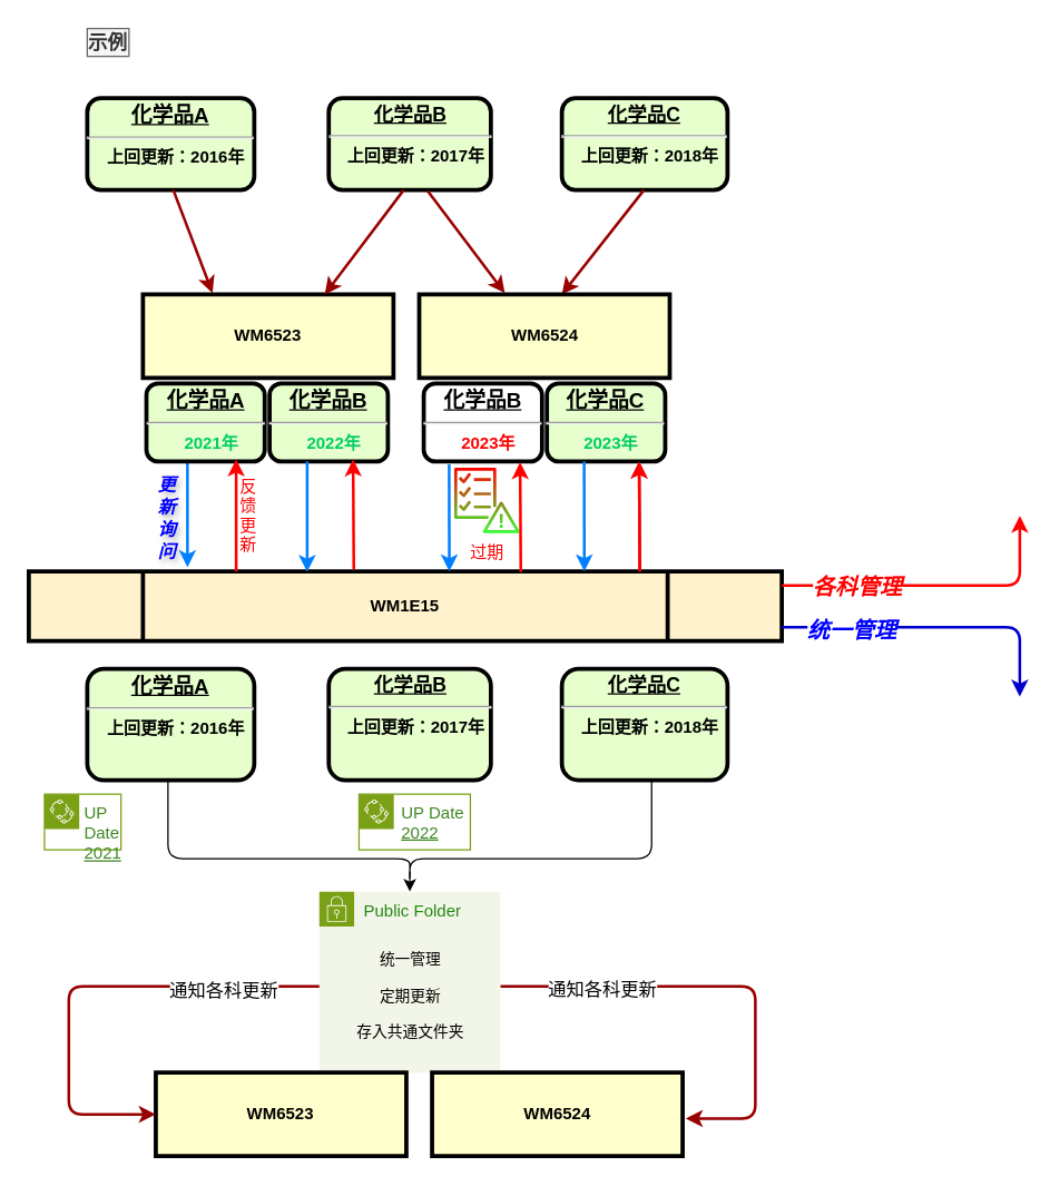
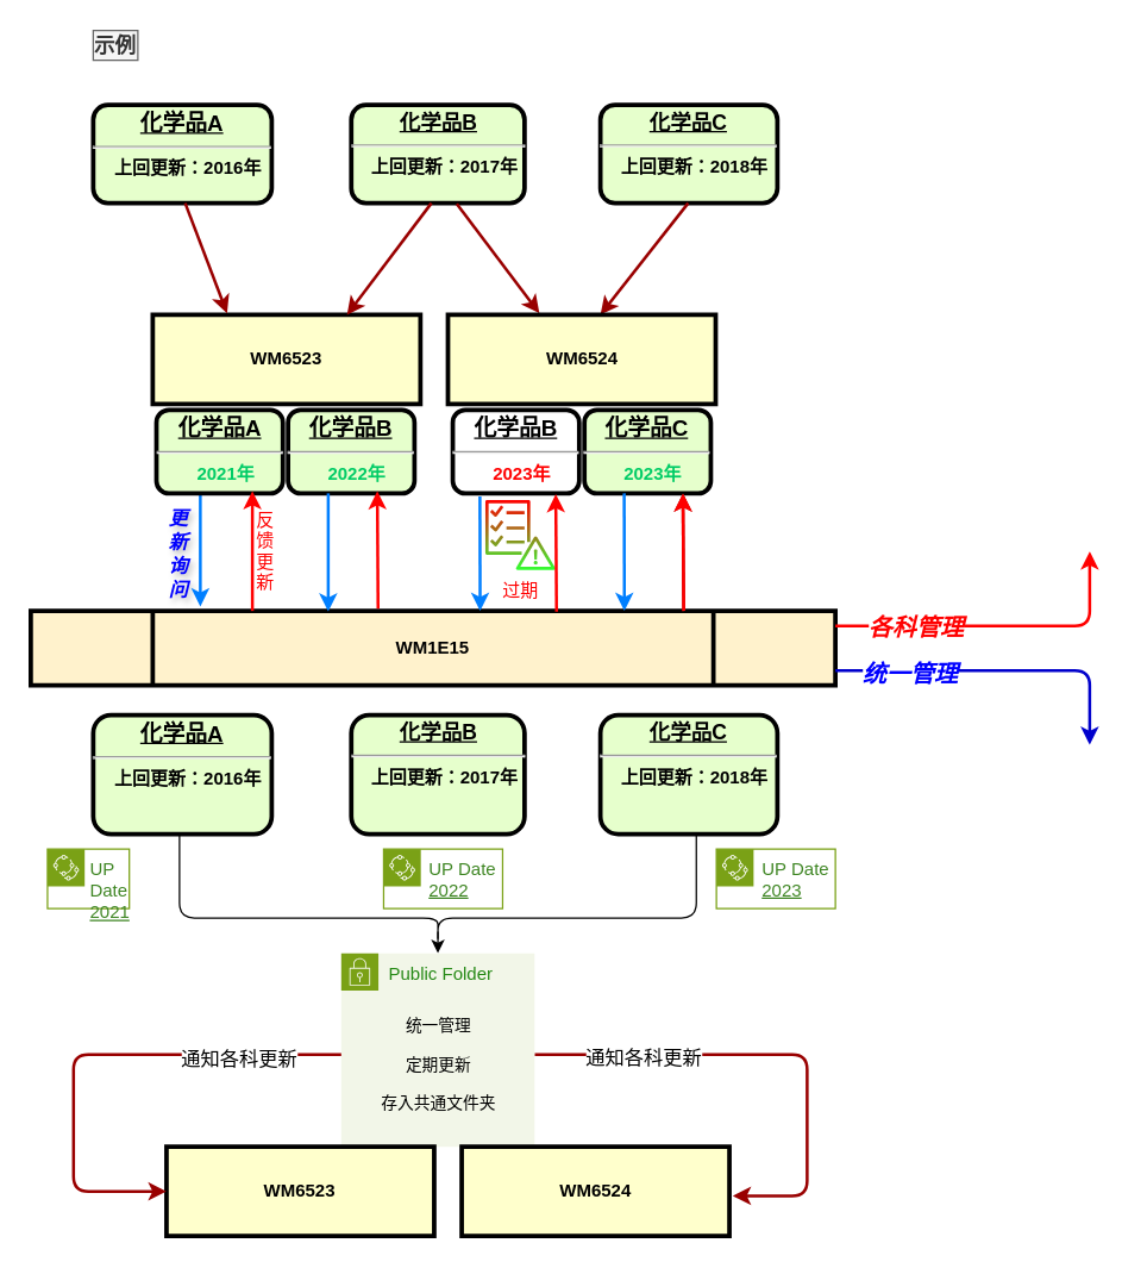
  <mxCell id="0" />
  <mxCell id="1" parent="0" />
  <mxCell id="2" value="&lt;p style=&quot;text-decoration-line: underline; margin: 4px 0px 0px;&quot;&gt;&lt;strong&gt;&lt;font style=&quot;font-size: 14px;&quot;&gt;化学品B&lt;/font&gt;&lt;br&gt;&lt;/strong&gt;&lt;/p&gt;&lt;hr&gt;&lt;p style=&quot;margin: 0px 0px 0px 8px;&quot;&gt;上回更新：2017年&lt;/p&gt;" style="verticalAlign=middle;align=center;overflow=fill;fontSize=12;fontFamily=Helvetica;html=1;rounded=1;fontStyle=1;strokeWidth=3;fillColor=#E6FFCC" parent="1" vertex="1"><mxGeometry x="235.5" y="70" width="116.5" height="66" as="geometry" /></mxCell>
  <mxCell id="3" value="WM6523" style="whiteSpace=wrap;align=center;verticalAlign=middle;fontStyle=1;strokeWidth=3;fillColor=#FFFFCC" parent="1" vertex="1"><mxGeometry x="102" y="211" width="180" height="60" as="geometry" /></mxCell>
  <mxCell id="4" value="WM1E15" style="shape=process;whiteSpace=wrap;align=center;verticalAlign=middle;size=0.152;fontStyle=1;strokeWidth=3;fillColor=#FFF2CC;" parent="1" vertex="1"><mxGeometry x="20" y="410" width="541" height="50" as="geometry" /></mxCell>
  <mxCell id="5" value="" style="edgeStyle=none;noEdgeStyle=1;strokeColor=#990000;strokeWidth=2;entryX=0.75;entryY=0;entryDx=0;entryDy=0;exitX=0.5;exitY=1;exitDx=0;exitDy=0;" parent="1" edge="1"><mxGeometry width="100" height="100" relative="1" as="geometry"><mxPoint x="289.38" y="136" as="sourcePoint" /><mxPoint x="232.63" y="211" as="targetPoint" /></mxGeometry></mxCell>
  <mxCell id="6" value="示例" style="text;spacingTop=-5;align=center;fontFamily=Verdana;fontStyle=1;fillColor=#f5f5f5;strokeColor=#666666;fontColor=#333333;fontSize=14;" parent="1" vertex="1"><mxGeometry x="62" y="20" width="30" height="20" as="geometry" /></mxCell>
  <mxCell id="7" value="更&#10;新&#10;询&#10;问" style="text;spacingTop=-5;align=center;horizontal=1;verticalAlign=top;fontColor=#0000FF;textShadow=1;fontStyle=3;fontSize=13;" parent="1" vertex="1"><mxGeometry x="104.5" y="338.5" width="30" height="61" as="geometry" /></mxCell>
  <mxCell id="8" value="" style="edgeStyle=elbowEdgeStyle;elbow=horizontal;strokeColor=#007FFF;strokeWidth=2;entryX=0.118;entryY=-0.024;entryDx=0;entryDy=0;entryPerimeter=0;" parent="1" source="17" edge="1"><mxGeometry width="100" height="100" relative="1" as="geometry"><mxPoint x="132" y="334.97" as="sourcePoint" /><mxPoint x="133.838" y="407.02" as="targetPoint" /><Array as="points" /></mxGeometry></mxCell>
  <mxCell id="9" value="" style="edgeStyle=elbowEdgeStyle;elbow=horizontal;exitX=1;exitY=0.5;strokeColor=#990000;strokeWidth=2;exitDx=0;exitDy=0;" parent="1" edge="1"><mxGeometry width="100" height="100" relative="1" as="geometry"><mxPoint x="358.75" y="708" as="sourcePoint" /><mxPoint x="492" y="803" as="targetPoint" /><Array as="points"><mxPoint x="542" y="693" /></Array></mxGeometry></mxCell>
  <mxCell id="10" value="&lt;font style=&quot;font-size: 13px;&quot;&gt;通知各科更新&lt;/font&gt;" style="edgeLabel;html=1;align=center;verticalAlign=middle;resizable=0;points=[];" vertex="1" connectable="0" parent="9"><mxGeometry x="-0.554" y="-1" relative="1" as="geometry"><mxPoint as="offset" /></mxGeometry></mxCell>
  <mxCell id="11" value="&lt;p style=&quot;margin: 0px; margin-top: 4px; text-align: center; text-decoration: underline;&quot;&gt;&lt;strong&gt;&lt;font style=&quot;font-size: 15px;&quot;&gt;化学品A&lt;/font&gt;&lt;br&gt;&lt;/strong&gt;&lt;/p&gt;&lt;hr&gt;&lt;p style=&quot;margin: 0px; margin-left: 8px;&quot;&gt;上回更新：2016年&lt;/p&gt;" style="verticalAlign=middle;align=center;overflow=fill;fontSize=12;fontFamily=Helvetica;html=1;rounded=1;fontStyle=1;strokeWidth=3;fillColor=#E6FFCC" vertex="1" parent="1"><mxGeometry x="62" y="70" width="120" height="66" as="geometry" /></mxCell>
  <mxCell id="12" value="" style="edgeStyle=none;noEdgeStyle=1;strokeColor=#990000;strokeWidth=2;" edge="1" parent="1"><mxGeometry width="100" height="100" relative="1" as="geometry"><mxPoint x="123.81" y="136" as="sourcePoint" /><mxPoint x="152" y="210" as="targetPoint" /></mxGeometry></mxCell>
  <mxCell id="13" value="反&#10;馈&#10;更&#10;新" style="text;spacingTop=-5;align=center;fontColor=#FF0000;" vertex="1" parent="1"><mxGeometry x="163" y="340.5" width="30" height="37" as="geometry" /></mxCell>
  <mxCell id="14" value="&lt;p style=&quot;text-decoration-line: underline; margin: 4px 0px 0px;&quot;&gt;&lt;strong&gt;&lt;font style=&quot;font-size: 14px;&quot;&gt;化学品C&lt;/font&gt;&lt;br&gt;&lt;/strong&gt;&lt;/p&gt;&lt;hr&gt;&lt;p style=&quot;margin: 0px 0px 0px 8px;&quot;&gt;上回更新：2018年&lt;/p&gt;" style="verticalAlign=middle;align=center;overflow=fill;fontSize=12;fontFamily=Helvetica;html=1;rounded=1;fontStyle=1;strokeWidth=3;fillColor=#E6FFCC" vertex="1" parent="1"><mxGeometry x="403" y="70" width="119" height="66" as="geometry" /></mxCell>
  <mxCell id="15" value="" style="edgeStyle=none;noEdgeStyle=1;strokeColor=#990000;strokeWidth=2;exitX=0.609;exitY=1.009;exitDx=0;exitDy=0;exitPerimeter=0;" edge="1" parent="1" source="2"><mxGeometry width="100" height="100" relative="1" as="geometry"><mxPoint x="302" y="140" as="sourcePoint" /><mxPoint x="362" y="210" as="targetPoint" /></mxGeometry></mxCell>
  <mxCell id="16" value="" style="edgeStyle=none;noEdgeStyle=1;strokeColor=#990000;strokeWidth=2;entryX=0.75;entryY=0;entryDx=0;entryDy=0;" edge="1" parent="1"><mxGeometry width="100" height="100" relative="1" as="geometry"><mxPoint x="462" y="136" as="sourcePoint" /><mxPoint x="403" y="211" as="targetPoint" /></mxGeometry></mxCell>
  <mxCell id="17" value="&lt;p style=&quot;margin: 0px; margin-top: 4px; text-align: center; text-decoration: underline;&quot;&gt;&lt;strong&gt;&lt;font style=&quot;font-size: 15px;&quot;&gt;化学品A&lt;/font&gt;&lt;br&gt;&lt;/strong&gt;&lt;/p&gt;&lt;hr&gt;&lt;p style=&quot;margin: 0px; margin-left: 8px;&quot;&gt;&lt;font color=&quot;#00cc66&quot;&gt;2021年&lt;/font&gt;&lt;/p&gt;" style="verticalAlign=middle;align=center;overflow=fill;fontSize=12;fontFamily=Helvetica;html=1;rounded=1;fontStyle=1;strokeWidth=3;fillColor=#E6FFCC" vertex="1" parent="1"><mxGeometry x="104.5" y="275" width="85" height="56" as="geometry" /></mxCell>
  <mxCell id="18" value="&lt;p style=&quot;margin: 0px; margin-top: 4px; text-align: center; text-decoration: underline;&quot;&gt;&lt;strong&gt;&lt;font style=&quot;font-size: 15px;&quot;&gt;化学品B&lt;/font&gt;&lt;br&gt;&lt;/strong&gt;&lt;/p&gt;&lt;hr&gt;&lt;p style=&quot;margin: 0px; margin-left: 8px;&quot;&gt;&lt;font color=&quot;#00cc66&quot;&gt;2022年&lt;/font&gt;&lt;/p&gt;" style="verticalAlign=middle;align=center;overflow=fill;fontSize=12;fontFamily=Helvetica;html=1;rounded=1;fontStyle=1;strokeWidth=3;fillColor=#E6FFCC" vertex="1" parent="1"><mxGeometry x="193" y="275" width="85" height="56" as="geometry" /></mxCell>
  <mxCell id="19" value="" style="edgeStyle=elbowEdgeStyle;elbow=horizontal;strokeColor=#007FFF;strokeWidth=2;entryX=0.37;entryY=0.008;entryDx=0;entryDy=0;entryPerimeter=0;" edge="1" parent="1" source="18" target="4"><mxGeometry width="100" height="100" relative="1" as="geometry"><mxPoint x="222.13" y="335.05" as="sourcePoint" /><mxPoint x="222" y="400" as="targetPoint" /><Array as="points" /></mxGeometry></mxCell>
  <mxCell id="20" value="WM6524" style="whiteSpace=wrap;align=center;verticalAlign=middle;fontStyle=1;strokeWidth=3;fillColor=#FFFFCC" vertex="1" parent="1"><mxGeometry x="300.5" y="211" width="180" height="60" as="geometry" /></mxCell>
  <mxCell id="21" value="&lt;p style=&quot;margin: 0px; margin-top: 4px; text-align: center; text-decoration: underline;&quot;&gt;&lt;strong&gt;&lt;font style=&quot;font-size: 15px;&quot;&gt;化学品B&lt;/font&gt;&lt;br&gt;&lt;/strong&gt;&lt;/p&gt;&lt;hr&gt;&lt;p style=&quot;margin: 0px; margin-left: 8px;&quot;&gt;&lt;font color=&quot;#ff0000&quot;&gt;2023年&lt;/font&gt;&lt;/p&gt;" style="verticalAlign=middle;align=center;overflow=fill;fontSize=12;fontFamily=Helvetica;html=1;rounded=1;fontStyle=1;strokeWidth=3;fillColor=#ffffff;" vertex="1" parent="1"><mxGeometry x="303.75" y="275" width="85" height="56" as="geometry" /></mxCell>
  <mxCell id="22" value="&lt;p style=&quot;margin: 0px; margin-top: 4px; text-align: center; text-decoration: underline;&quot;&gt;&lt;strong&gt;&lt;font style=&quot;font-size: 15px;&quot;&gt;化学品C&lt;/font&gt;&lt;br&gt;&lt;/strong&gt;&lt;/p&gt;&lt;hr&gt;&lt;p style=&quot;margin: 0px; margin-left: 8px;&quot;&gt;&lt;font color=&quot;#00cc66&quot;&gt;2023年&lt;/font&gt;&lt;/p&gt;" style="verticalAlign=middle;align=center;overflow=fill;fontSize=12;fontFamily=Helvetica;html=1;rounded=1;fontStyle=1;strokeWidth=3;fillColor=#E6FFCC" vertex="1" parent="1"><mxGeometry x="392.25" y="275" width="85" height="56" as="geometry" /></mxCell>
  <mxCell id="23" value="" style="edgeStyle=elbowEdgeStyle;elbow=horizontal;strokeColor=#007FFF;strokeWidth=2;" edge="1" parent="1"><mxGeometry width="100" height="100" relative="1" as="geometry"><mxPoint x="419" y="331" as="sourcePoint" /><mxPoint x="419.13" y="410" as="targetPoint" /><Array as="points"><mxPoint x="419.13" y="419.05" /></Array></mxGeometry></mxCell>
  <mxCell id="24" value="过期" style="sketch=0;outlineConnect=0;fontColor=#FF0000;gradientColor=#33FF33;fillColor=#FF0000;strokeColor=none;dashed=0;verticalLabelPosition=bottom;verticalAlign=top;align=center;html=1;fontSize=12;fontStyle=0;aspect=fixed;pointerEvents=1;shape=mxgraph.aws4.checklist_fault_tolerant;strokeWidth=11;perimeterSpacing=2;" vertex="1" parent="1"><mxGeometry x="325.39" y="335.5" width="47.61" height="47" as="geometry" /></mxCell>
  <mxCell id="25" value="" style="edgeStyle=elbowEdgeStyle;elbow=horizontal;strokeColor=#007FFF;strokeWidth=2;entryX=0.558;entryY=0;entryDx=0;entryDy=0;entryPerimeter=0;" edge="1" parent="1" target="4"><mxGeometry width="100" height="100" relative="1" as="geometry"><mxPoint x="322" y="333.02" as="sourcePoint" /><mxPoint x="322" y="400" as="targetPoint" /><Array as="points"><mxPoint x="322.13" y="421.07" /></Array></mxGeometry></mxCell>
  <mxCell id="26" value="" style="edgeStyle=none;noEdgeStyle=1;strokeColor=#990000;strokeWidth=2;entryX=0.75;entryY=0;entryDx=0;entryDy=0;" edge="1" parent="1"><mxGeometry width="100" height="100" relative="1" as="geometry"><mxPoint x="459" y="410" as="sourcePoint" /><mxPoint x="458.5" y="331" as="targetPoint" /></mxGeometry></mxCell>
  <mxCell id="27" value="" style="edgeStyle=none;noEdgeStyle=1;strokeColor=#FF0000;strokeWidth=2;entryX=0.75;entryY=0;entryDx=0;entryDy=0;" edge="1" parent="1"><mxGeometry width="100" height="100" relative="1" as="geometry"><mxPoint x="373.5" y="410.5" as="sourcePoint" /><mxPoint x="373" y="331.5" as="targetPoint" /></mxGeometry></mxCell>
  <mxCell id="28" value="" style="edgeStyle=none;noEdgeStyle=1;strokeColor=#FF0000;strokeWidth=2;entryX=0.75;entryY=0;entryDx=0;entryDy=0;" edge="1" parent="1"><mxGeometry width="100" height="100" relative="1" as="geometry"><mxPoint x="459" y="410" as="sourcePoint" /><mxPoint x="458.5" y="331" as="targetPoint" /></mxGeometry></mxCell>
  <mxCell id="29" value="" style="edgeStyle=none;noEdgeStyle=1;strokeColor=#FF0000;strokeWidth=2;entryX=0.75;entryY=0;entryDx=0;entryDy=0;" edge="1" parent="1"><mxGeometry width="100" height="100" relative="1" as="geometry"><mxPoint x="253.5" y="408.5" as="sourcePoint" /><mxPoint x="253" y="329.5" as="targetPoint" /></mxGeometry></mxCell>
  <mxCell id="30" value="" style="edgeStyle=none;noEdgeStyle=1;strokeColor=#FF0000;strokeWidth=2;entryX=0.75;entryY=0;entryDx=0;entryDy=0;" edge="1" parent="1"><mxGeometry width="100" height="100" relative="1" as="geometry"><mxPoint x="169" y="410" as="sourcePoint" /><mxPoint x="169" y="329.5" as="targetPoint" /></mxGeometry></mxCell>
  <mxCell id="31" value="&lt;p style=&quot;margin: 0px; margin-top: 4px; text-align: center; text-decoration: underline;&quot;&gt;&lt;strong&gt;&lt;font style=&quot;font-size: 15px;&quot;&gt;化学品A&lt;/font&gt;&lt;br&gt;&lt;/strong&gt;&lt;/p&gt;&lt;hr&gt;&lt;p style=&quot;margin: 0px; margin-left: 8px;&quot;&gt;上回更新：2016年&lt;/p&gt;" style="verticalAlign=middle;align=center;overflow=fill;fontSize=12;fontFamily=Helvetica;html=1;rounded=1;fontStyle=1;strokeWidth=3;fillColor=#E6FFCC" vertex="1" parent="1"><mxGeometry x="62" y="480" width="120" height="80" as="geometry" /></mxCell>
  <mxCell id="32" value="&lt;p style=&quot;text-decoration-line: underline; margin: 4px 0px 0px;&quot;&gt;&lt;strong&gt;&lt;font style=&quot;font-size: 14px;&quot;&gt;化学品B&lt;/font&gt;&lt;br&gt;&lt;/strong&gt;&lt;/p&gt;&lt;hr&gt;&lt;p style=&quot;margin: 0px 0px 0px 8px;&quot;&gt;上回更新：2017年&lt;/p&gt;" style="verticalAlign=middle;align=center;overflow=fill;fontSize=12;fontFamily=Helvetica;html=1;rounded=1;fontStyle=1;strokeWidth=3;fillColor=#E6FFCC" vertex="1" parent="1"><mxGeometry x="235.5" y="480" width="116.5" height="80" as="geometry" /></mxCell>
  <mxCell id="33" value="&lt;p style=&quot;text-decoration-line: underline; margin: 4px 0px 0px;&quot;&gt;&lt;strong&gt;&lt;font style=&quot;font-size: 14px;&quot;&gt;化学品C&lt;/font&gt;&lt;br&gt;&lt;/strong&gt;&lt;/p&gt;&lt;hr&gt;&lt;p style=&quot;margin: 0px 0px 0px 8px;&quot;&gt;上回更新：2018年&lt;/p&gt;" style="verticalAlign=middle;align=center;overflow=fill;fontSize=12;fontFamily=Helvetica;html=1;rounded=1;fontStyle=1;strokeWidth=3;fillColor=#E6FFCC" vertex="1" parent="1"><mxGeometry x="403" y="480" width="119" height="80" as="geometry" /></mxCell>
  <mxCell id="34" value="Public Folder" style="points=[[0,0],[0.25,0],[0.5,0],[0.75,0],[1,0],[1,0.25],[1,0.5],[1,0.75],[1,1],[0.75,1],[0.5,1],[0.25,1],[0,1],[0,0.75],[0,0.5],[0,0.25]];outlineConnect=0;gradientColor=none;html=1;whiteSpace=wrap;fontSize=12;fontStyle=0;container=1;pointerEvents=0;collapsible=0;recursiveResize=0;shape=mxgraph.aws4.group;grIcon=mxgraph.aws4.group_security_group;grStroke=0;strokeColor=#7AA116;fillColor=#F2F6E8;verticalAlign=top;align=left;spacingLeft=30;fontColor=#248814;dashed=0;strokeWidth=3;" vertex="1" parent="1"><mxGeometry x="228.75" y="640" width="130" height="130" as="geometry" /></mxCell>
  <mxCell id="35" value="&lt;div style=&quot;font-size: 11px;&quot;&gt;&lt;font style=&quot;font-size: 11px;&quot;&gt;统一管理&lt;/font&gt;&lt;/div&gt;&lt;div style=&quot;font-size: 11px;&quot;&gt;&lt;font style=&quot;font-size: 11px;&quot;&gt;&lt;br&gt;&lt;/font&gt;&lt;/div&gt;&lt;div style=&quot;font-size: 11px;&quot;&gt;&lt;font style=&quot;font-size: 11px;&quot;&gt;定期更新&lt;/font&gt;&lt;/div&gt;&lt;div style=&quot;font-size: 11px;&quot;&gt;&lt;font style=&quot;font-size: 11px;&quot;&gt;&lt;br&gt;&lt;/font&gt;&lt;/div&gt;&lt;div style=&quot;font-size: 11px;&quot;&gt;&lt;font style=&quot;font-size: 11px;&quot;&gt;存入共通文件夹&lt;/font&gt;&lt;/div&gt;" style="text;html=1;align=center;verticalAlign=middle;resizable=0;points=[];autosize=1;strokeColor=none;fillColor=none;" vertex="1" parent="34"><mxGeometry x="15" y="35" width="100" height="80" as="geometry" /></mxCell>
  <mxCell id="36" value="WM6523" style="whiteSpace=wrap;align=center;verticalAlign=middle;fontStyle=1;strokeWidth=3;fillColor=#FFFFCC" vertex="1" parent="1"><mxGeometry x="111.25" y="770" width="180" height="60" as="geometry" /></mxCell>
  <mxCell id="37" value="WM6524" style="whiteSpace=wrap;align=center;verticalAlign=middle;fontStyle=1;strokeWidth=3;fillColor=#FFFFCC" vertex="1" parent="1"><mxGeometry x="309.75" y="770" width="180" height="60" as="geometry" /></mxCell>
  <mxCell id="38" value="" style="edgeStyle=elbowEdgeStyle;elbow=horizontal;strokeColor=#990000;strokeWidth=2;entryX=0;entryY=0.5;entryDx=0;entryDy=0;" edge="1" parent="1" target="36"><mxGeometry width="100" height="100" relative="1" as="geometry"><mxPoint x="228.75" y="708" as="sourcePoint" /><mxPoint x="108" y="828" as="targetPoint" /><Array as="points"><mxPoint x="48.75" y="768" /></Array></mxGeometry></mxCell>
  <mxCell id="39" value="&lt;font style=&quot;font-size: 13px;&quot;&gt;通知各科更新&lt;/font&gt;" style="edgeLabel;html=1;align=center;verticalAlign=middle;resizable=0;points=[];" vertex="1" connectable="0" parent="38"><mxGeometry x="-0.586" y="2" relative="1" as="geometry"><mxPoint as="offset" /></mxGeometry></mxCell>
  <mxCell id="40" value="" style="edgeStyle=elbowEdgeStyle;elbow=horizontal;exitX=1;exitY=0.5;strokeColor=#0000CC;strokeWidth=2;exitDx=0;exitDy=0;" edge="1" parent="1"><mxGeometry width="100" height="100" relative="1" as="geometry"><mxPoint x="561" y="450" as="sourcePoint" /><mxPoint x="732" y="500" as="targetPoint" /><Array as="points"><mxPoint x="732" y="510" /></Array></mxGeometry></mxCell>
  <mxCell id="41" value="&lt;i style=&quot;&quot;&gt;&lt;b style=&quot;&quot;&gt;&lt;font style=&quot;font-size: 16px;&quot; color=&quot;#0000ff&quot;&gt;统一管理&lt;/font&gt;&lt;/b&gt;&lt;/i&gt;" style="edgeLabel;html=1;align=center;verticalAlign=middle;resizable=0;points=[];" vertex="1" connectable="0" parent="40"><mxGeometry x="-0.554" y="-1" relative="1" as="geometry"><mxPoint as="offset" /></mxGeometry></mxCell>
  <mxCell id="42" value="" style="edgeStyle=elbowEdgeStyle;elbow=horizontal;exitX=1;exitY=0.5;strokeColor=#FF0000;strokeWidth=2;exitDx=0;exitDy=0;" edge="1" parent="1"><mxGeometry width="100" height="100" relative="1" as="geometry"><mxPoint x="561" y="420" as="sourcePoint" /><mxPoint x="732" y="370" as="targetPoint" /><Array as="points"><mxPoint x="732" y="420.5" /></Array></mxGeometry></mxCell>
  <mxCell id="43" value="&lt;font size=&quot;1&quot; color=&quot;#ff0000&quot;&gt;&lt;b&gt;&lt;i style=&quot;font-size: 16px;&quot;&gt;各科管理&lt;/i&gt;&lt;/b&gt;&lt;/font&gt;" style="edgeLabel;html=1;align=center;verticalAlign=middle;resizable=0;points=[];" vertex="1" connectable="0" parent="42"><mxGeometry x="-0.518" relative="1" as="geometry"><mxPoint as="offset" /></mxGeometry></mxCell>
  <mxCell id="44" style="edgeStyle=orthogonalEdgeStyle;rounded=0;orthogonalLoop=1;jettySize=auto;html=1;exitX=0.1;exitY=0.5;exitDx=0;exitDy=0;exitPerimeter=0;entryX=0.5;entryY=0;entryDx=0;entryDy=0;" edge="1" parent="1" source="45" target="34"><mxGeometry relative="1" as="geometry" /></mxCell>
  <mxCell id="45" value="" style="shape=curlyBracket;whiteSpace=wrap;html=1;rounded=1;flipH=1;labelPosition=right;verticalLabelPosition=middle;align=left;verticalAlign=middle;rotation=90;size=0.225;" vertex="1" parent="1"><mxGeometry x="257.25" y="422.5" width="73" height="347.5" as="geometry" /></mxCell>
  <mxCell id="46" value="&lt;div style=&quot;text-align: left;&quot;&gt;&lt;span style=&quot;background-color: initial;&quot;&gt;UP Date &lt;u&gt;2021&lt;/u&gt;&lt;/span&gt;&lt;/div&gt;" style="points=[[0,0],[0.25,0],[0.5,0],[0.75,0],[1,0],[1,0.25],[1,0.5],[1,0.75],[1,1],[0.75,1],[0.5,1],[0.25,1],[0,1],[0,0.75],[0,0.5],[0,0.25]];outlineConnect=0;gradientColor=none;html=1;whiteSpace=wrap;fontSize=12;fontStyle=0;container=1;pointerEvents=0;collapsible=0;recursiveResize=0;shape=mxgraph.aws4.group;grIcon=mxgraph.aws4.group_iot_greengrass_deployment;strokeColor=#7AA116;fillColor=none;verticalAlign=top;align=center;spacingLeft=30;fontColor=#3F8624;dashed=0;" vertex="1" parent="1"><mxGeometry x="31.25" y="570" width="55" height="40" as="geometry" /></mxCell>
  <mxCell id="47" value="&lt;div style=&quot;text-align: left;&quot;&gt;&lt;span style=&quot;background-color: initial;&quot;&gt;UP Date &lt;u&gt;2022&lt;/u&gt;&lt;/span&gt;&lt;/div&gt;" style="points=[[0,0],[0.25,0],[0.5,0],[0.75,0],[1,0],[1,0.25],[1,0.5],[1,0.75],[1,1],[0.75,1],[0.5,1],[0.25,1],[0,1],[0,0.75],[0,0.5],[0,0.25]];outlineConnect=0;gradientColor=none;html=1;whiteSpace=wrap;fontSize=12;fontStyle=0;container=1;pointerEvents=0;collapsible=0;recursiveResize=0;shape=mxgraph.aws4.group;grIcon=mxgraph.aws4.group_iot_greengrass_deployment;strokeColor=#7AA116;fillColor=none;verticalAlign=top;align=center;spacingLeft=30;fontColor=#3F8624;dashed=0;" vertex="1" parent="1"><mxGeometry x="257.25" y="570" width="80" height="40" as="geometry" /></mxCell>
+ <mxCell id="48" value="&lt;div style=&quot;text-align: left;&quot;&gt;&lt;span style=&quot;background-color: initial;&quot;&gt;UP Date &lt;u&gt;2023&lt;/u&gt;&lt;/span&gt;&lt;/div&gt;" style="points=[[0,0],[0.25,0],[0.5,0],[0.75,0],[1,0],[1,0.25],[1,0.5],[1,0.75],[1,1],[0.75,1],[0.5,1],[0.25,1],[0,1],[0,0.75],[0,0.5],[0,0.25]];outlineConnect=0;gradientColor=none;html=1;whiteSpace=wrap;fontSize=12;fontStyle=0;container=1;pointerEvents=0;collapsible=0;recursiveResize=0;shape=mxgraph.aws4.group;grIcon=mxgraph.aws4.group_iot_greengrass_deployment;strokeColor=#7AA116;fillColor=none;verticalAlign=top;align=center;spacingLeft=30;fontColor=#3F8624;dashed=0;" vertex="1" parent="1"><mxGeometry x="481" y="570" width="80" height="40" as="geometry" /></mxCell>
